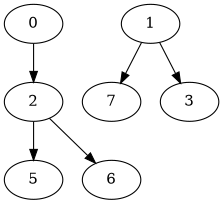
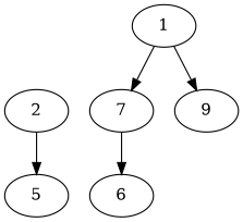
  digraph {
-   0
    2
    6
    5
    n5 [label=7]
    1
-   3
-   0 -> 2
-   2 -> 6
+   3 [label=9]
+   n5 -> 6
    2 -> 5
    1 -> n5
    1 -> 3
  }
